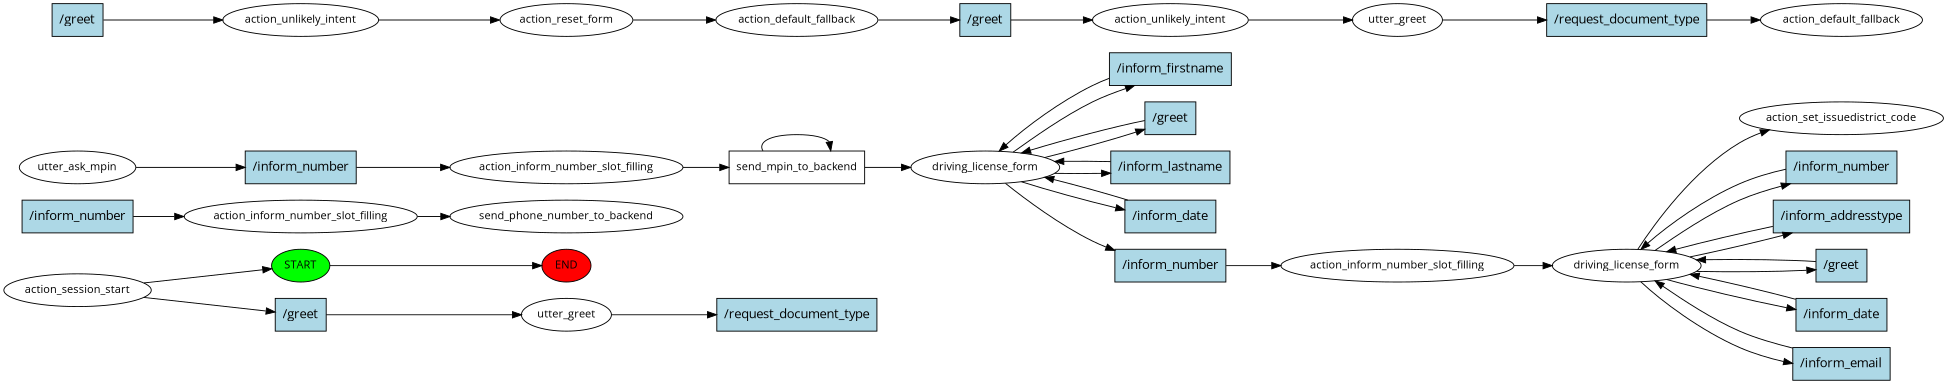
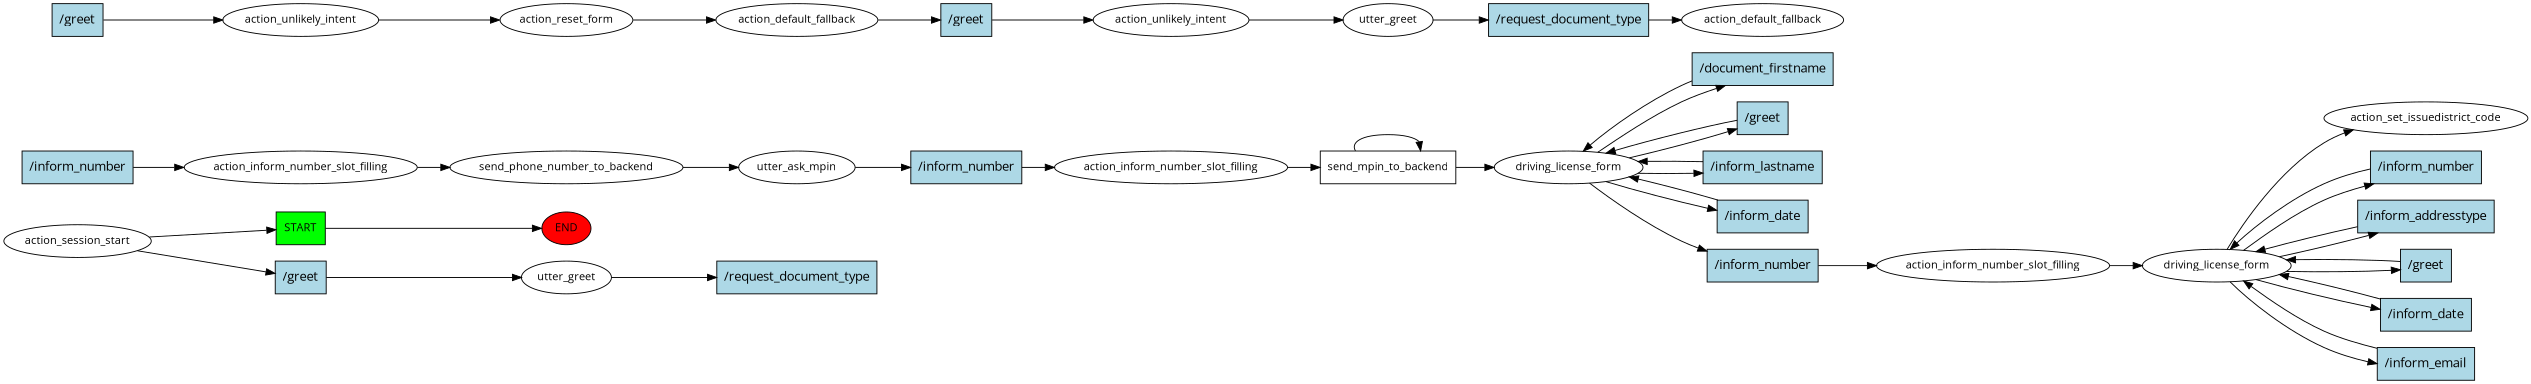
  digraph {
    fontname="Open Sans"
    rankdir=LR
    node [fontname="Open Sans" fontsize=12 style=filled]
    edge [fontname="Open Sans"]
-   n1 [fillcolor=green label=START]
+   n1 [fillcolor=green label=START shape=box]
    n2 [fillcolor=red label=END]
    n3 [label=action_session_start style=""]
    n4 [fillcolor=lightblue label="/greet" shape=rect fontsize=""]
    n5 [label=utter_greet style=""]
    n6 [fillcolor=lightblue label="/request_document_type" shape=rect fontsize=""]
    n7 [fillcolor=lightblue label="/inform_number" shape=rect fontsize=""]
    n8 [label=action_inform_number_slot_filling style=""]
    n9 [label=send_phone_number_to_backend style=""]
    n10 [label=utter_ask_mpin style=""]
    n11 [fillcolor=lightblue label="/inform_number" shape=rect fontsize=""]
    n12 [label=action_inform_number_slot_filling style=""]
    n13 [label=send_mpin_to_backend shape=box style=""]
    n14 [label=driving_license_form style=""]
-   n15 [fillcolor=lightblue label="/inform_firstname" shape=rect fontsize=""]
+   n15 [fillcolor=lightblue label="/document_firstname" shape=rect fontsize=""]
    n16 [fillcolor=lightblue label="/greet" shape=rect fontsize=""]
    n17 [fillcolor=lightblue label="/inform_lastname" shape=rect fontsize=""]
    n18 [fillcolor=lightblue label="/inform_date" shape=rect fontsize=""]
    n19 [fillcolor=lightblue label="/inform_number" shape=rect fontsize=""]
    n20 [label=action_inform_number_slot_filling style=""]
    n21 [label=driving_license_form style=""]
    n22 [label=action_set_issuedistrict_code style=""]
    n23 [fillcolor=lightblue label="/inform_number" shape=rect fontsize=""]
    n24 [fillcolor=lightblue label="/inform_addresstype" shape=rect fontsize=""]
    n25 [fillcolor=lightblue label="/greet" shape=rect fontsize=""]
    n26 [fillcolor=lightblue label="/inform_date" shape=rect fontsize=""]
    n27 [fillcolor=lightblue label="/inform_email" shape=rect fontsize=""]
    n28 [fillcolor=lightblue label="/greet" shape=rect fontsize=""]
    n29 [label=action_unlikely_intent style=""]
    n30 [label=action_reset_form style=""]
    n31 [label=action_default_fallback style=""]
    n32 [fillcolor=lightblue label="/greet" shape=rect fontsize=""]
    n33 [label=action_unlikely_intent style=""]
    n34 [label=utter_greet style=""]
    n35 [fillcolor=lightblue label="/request_document_type" shape=rect fontsize=""]
    n36 [label=action_default_fallback style=""]
    n1 -> n2
    n3 -> n1
    n3 -> n4
    n4 -> n5
    n5 -> n6
    n7 -> n8
    n8 -> n9
+   n9 -> n10
    n10 -> n11
    n11 -> n12
    n12 -> n13
    n13 -> n13
    n13 -> n14
    n14 -> n15
    n14 -> n16
    n14 -> n17
    n14 -> n18
    n14 -> n19
    n15 -> n14
    n16 -> n14
    n17 -> n14
    n18 -> n14
    n19 -> n20
    n20 -> n21
    n21 -> n22
    n21 -> n23
    n21 -> n24
    n21 -> n25
    n21 -> n26
    n21 -> n27
    n23 -> n21
    n24 -> n21
    n25 -> n21
    n26 -> n21
    n27 -> n21
    n28 -> n29
    n29 -> n30
    n30 -> n31
    n31 -> n32
    n32 -> n33
    n33 -> n34
    n34 -> n35
    n35 -> n36
  }
